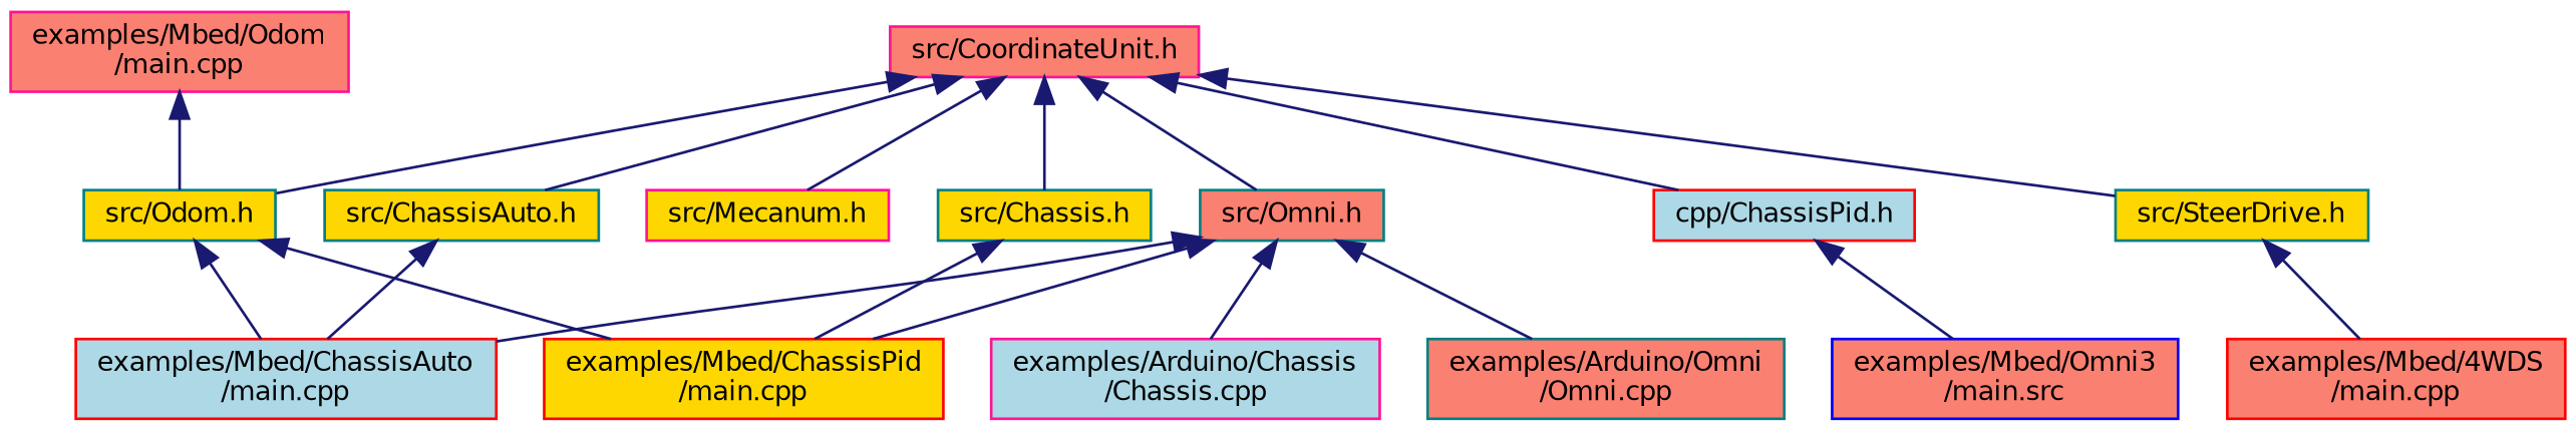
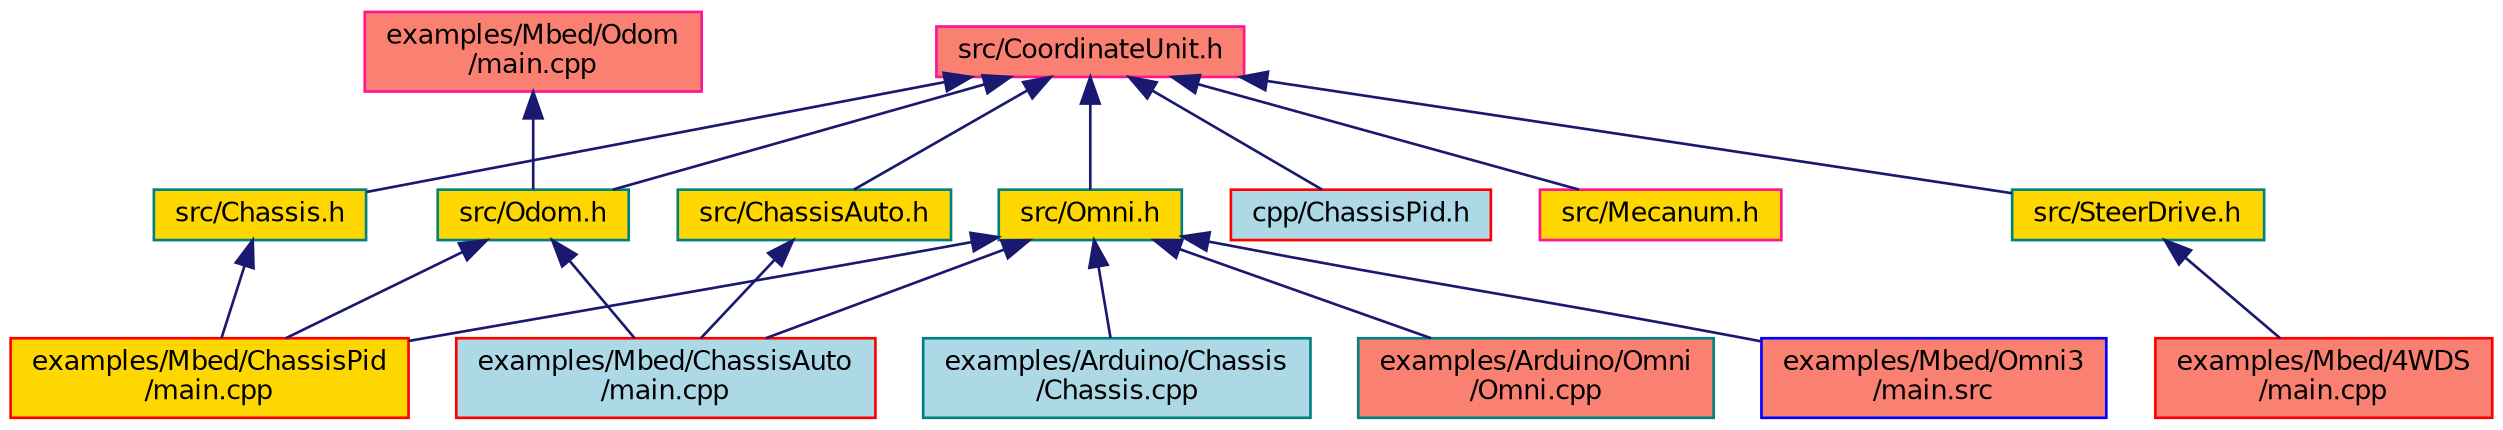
  digraph {
    node [color=teal fillcolor=salmon fontname=Helvetica fontsize=10 shape=record style=filled]
    edge [color=midnightblue dir=back fontname=Helvetica fontsize=10 labelfontname=Helvetica labelfontsize=10 style=solid]
    n1 [color=deeppink fontcolor=black height=0.2 label="src/CoordinateUnit.h" width=0.4]
    n2 [fillcolor=gold height=0.2 label="src/Chassis.h" width=0.4]
    n3 [fillcolor=gold height=0.2 label="src/ChassisAuto.h" width=0.4]
    n4 [color=red fillcolor=lightblue height=0.2 label="cpp/ChassisPid.h" width=0.4]
    n5 [color=deeppink fillcolor=gold height=0.2 label="src/Mecanum.h" width=0.4]
    n6 [fillcolor=gold height=0.2 label="src/Odom.h" width=0.4]
-   n7 [height=0.2 label="src/Omni.h" width=0.4]
+   n7 [fillcolor=gold height=0.2 label="src/Omni.h" width=0.4]
    n8 [fillcolor=gold height=0.2 label="src/SteerDrive.h" width=0.4]
    n9 [color=red fillcolor=gold height=0.2 label="examples/Mbed/ChassisPid\l/main.cpp" width=0.4]
    n10 [color=red fillcolor=lightblue height=0.2 label="examples/Mbed/ChassisAuto\l/main.cpp" width=0.4]
-   n11 [color=deeppink fillcolor=lightblue height=0.2 label="examples/Arduino/Chassis\l/Chassis.cpp" width=0.4]
+   n11 [fillcolor=lightblue height=0.2 label="examples/Arduino/Chassis\l/Chassis.cpp" width=0.4]
    n12 [height=0.2 label="examples/Arduino/Omni\l/Omni.cpp" width=0.4]
    n13 [color=blue height=0.2 label="examples/Mbed/Omni3\l/main.src" width=0.4]
    n14 [color=red height=0.2 label="examples/Mbed/4WDS\l/main.cpp" width=0.4]
    n15 [color=deeppink height=0.2 label="examples/Mbed/Odom\l/main.cpp" width=0.4]
    n1 -> n2
    n1 -> n3
    n1 -> n4
    n1 -> n5
    n1 -> n6
    n1 -> n7
    n1 -> n8
    n2 -> n9
    n3 -> n10
    n6 -> n9
    n6 -> n10
    n7 -> n9
    n7 -> n10
    n7 -> n11
    n7 -> n12
-   n4 -> n13
+   n7 -> n13
    n8 -> n14
    n15 -> n6
  }
